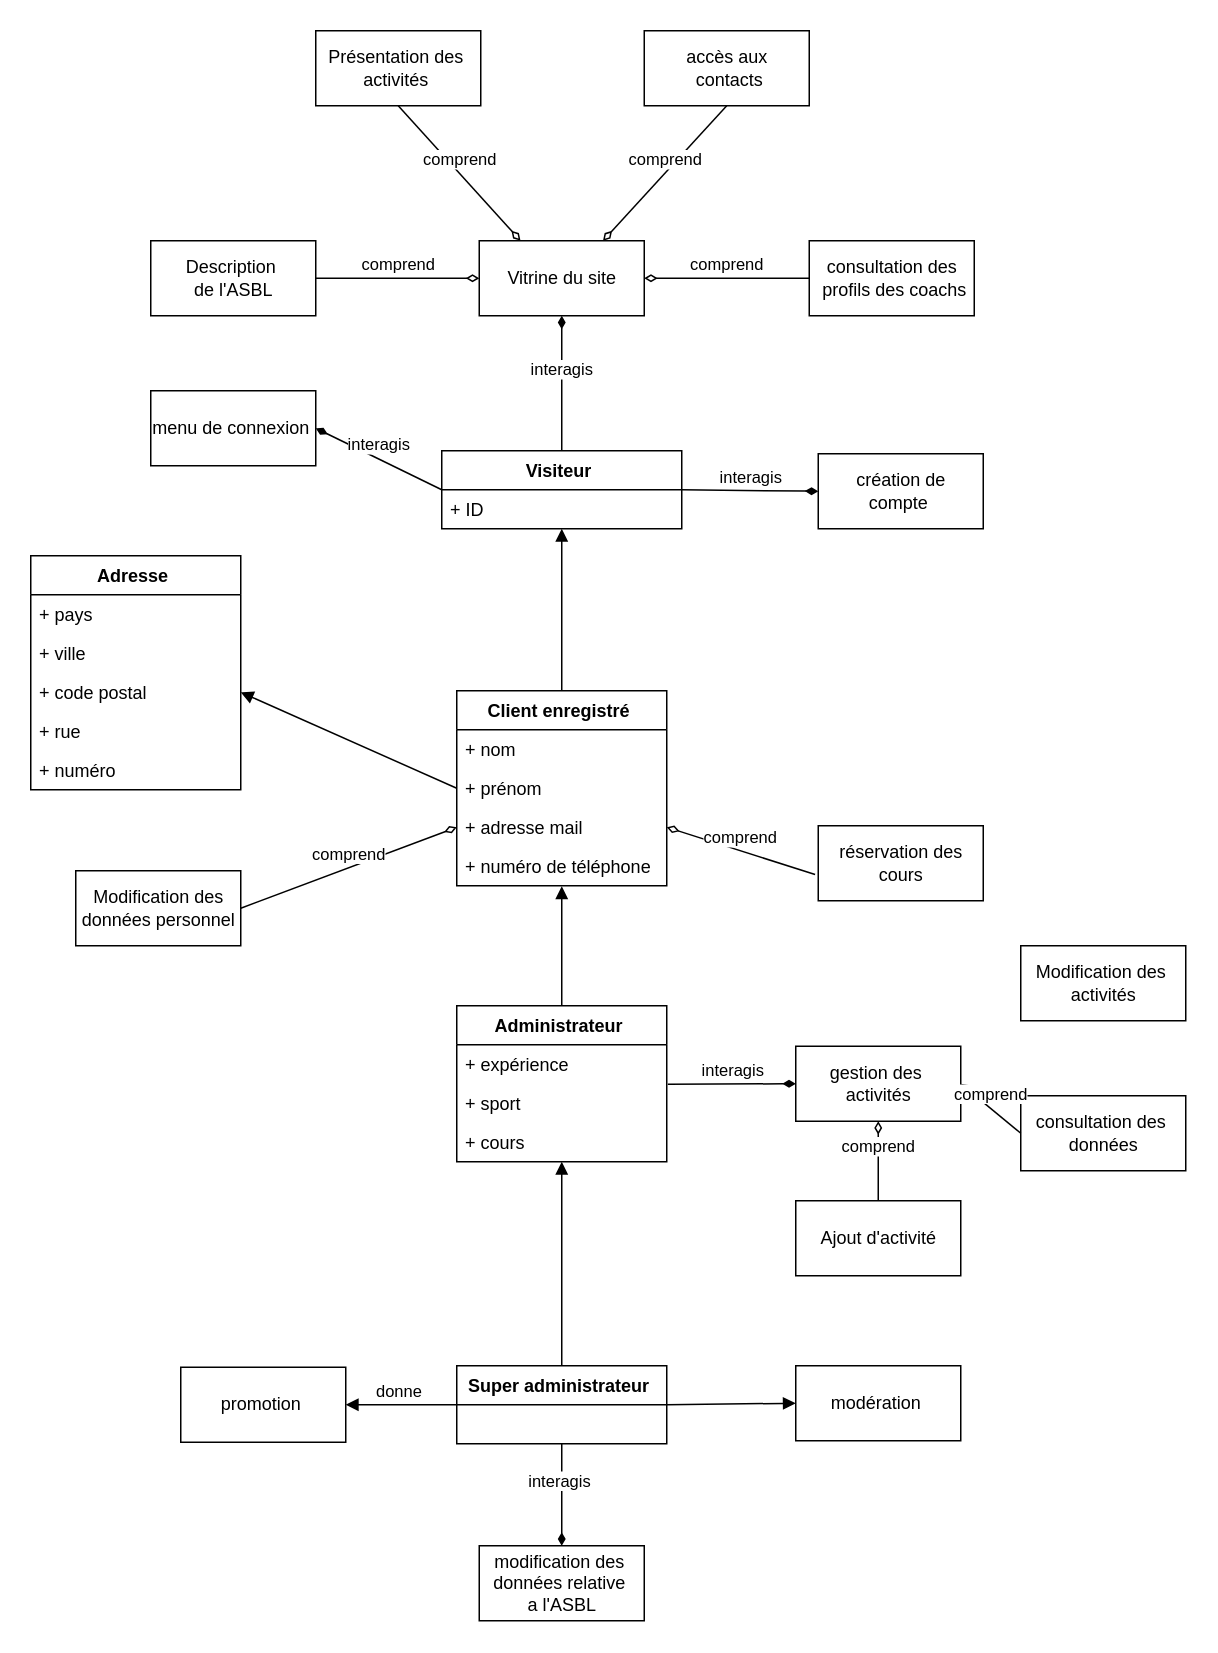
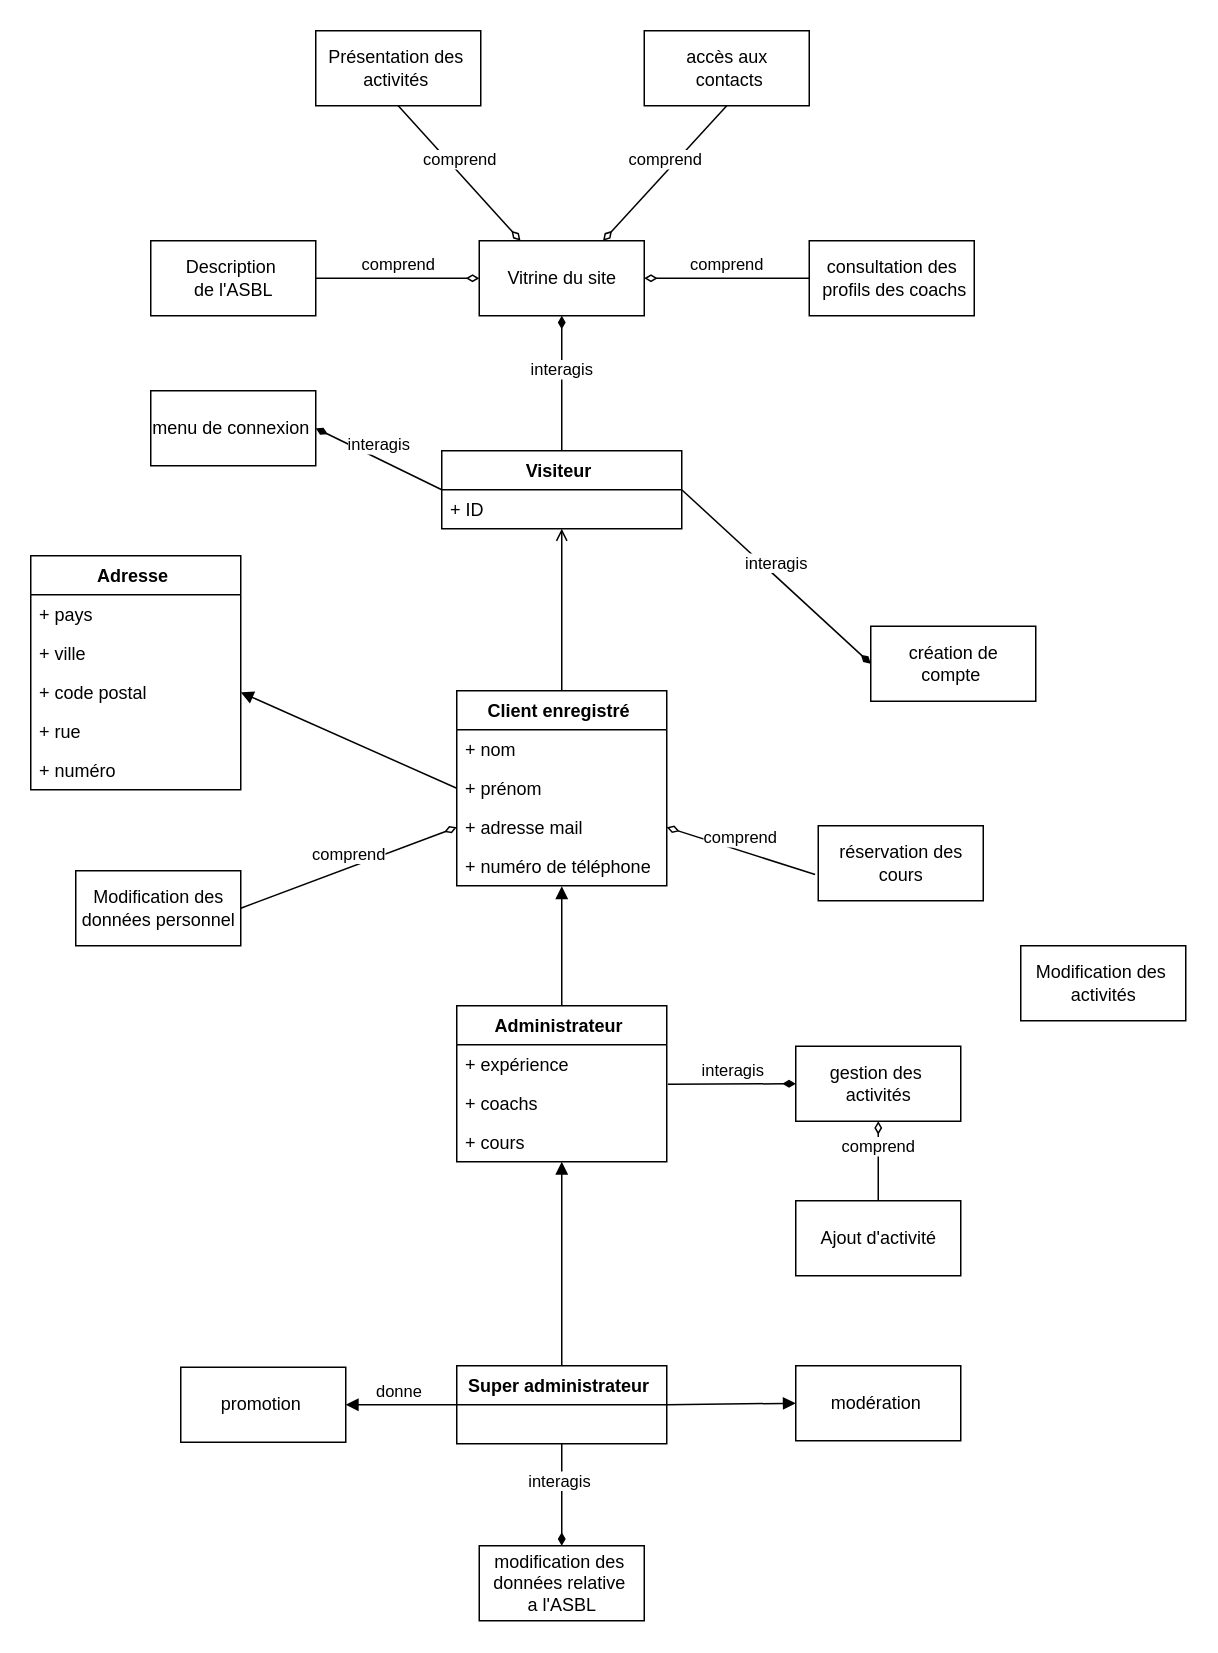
  <mxCell id="0" />
  <mxCell id="1" parent="0" />
  <mxCell id="2" value="Visiteur " style="swimlane;fontStyle=1;align=center;verticalAlign=top;childLayout=stackLayout;horizontal=1;startSize=26;horizontalStack=0;resizeParent=1;resizeParentMax=0;resizeLast=0;collapsible=1;marginBottom=0;" parent="1" vertex="1"><mxGeometry x="294" y="300" width="160" height="52" as="geometry" /></mxCell>
  <mxCell id="3" value="+ ID " style="text;strokeColor=none;fillColor=none;align=left;verticalAlign=top;spacingLeft=4;spacingRight=4;overflow=hidden;rotatable=0;points=[[0,0.5],[1,0.5]];portConstraint=eastwest;" parent="2" vertex="1"><mxGeometry y="26" width="160" height="26" as="geometry" /></mxCell>
  <mxCell id="4" value="Administrateur " style="swimlane;fontStyle=1;childLayout=stackLayout;horizontal=1;startSize=26;fillColor=none;horizontalStack=0;resizeParent=1;resizeParentMax=0;resizeLast=0;collapsible=1;marginBottom=0;" parent="1" vertex="1"><mxGeometry x="304" y="670" width="140" height="104" as="geometry" /></mxCell>
  <mxCell id="5" value="+ expérience" style="text;strokeColor=none;fillColor=none;align=left;verticalAlign=top;spacingLeft=4;spacingRight=4;overflow=hidden;rotatable=0;points=[[0,0.5],[1,0.5]];portConstraint=eastwest;" parent="4" vertex="1"><mxGeometry y="26" width="140" height="26" as="geometry" /></mxCell>
- <mxCell id="6" value="+ sport" style="text;strokeColor=none;fillColor=none;align=left;verticalAlign=top;spacingLeft=4;spacingRight=4;overflow=hidden;rotatable=0;points=[[0,0.5],[1,0.5]];portConstraint=eastwest;" parent="4" vertex="1"><mxGeometry y="52" width="140" height="26" as="geometry" /></mxCell>
+ <mxCell id="6" value="+ coachs" style="text;strokeColor=none;fillColor=none;align=left;verticalAlign=top;spacingLeft=4;spacingRight=4;overflow=hidden;rotatable=0;points=[[0,0.5],[1,0.5]];portConstraint=eastwest;" parent="4" vertex="1"><mxGeometry y="52" width="140" height="26" as="geometry" /></mxCell>
  <mxCell id="7" value="+ cours " style="text;strokeColor=none;fillColor=none;align=left;verticalAlign=top;spacingLeft=4;spacingRight=4;overflow=hidden;rotatable=0;points=[[0,0.5],[1,0.5]];portConstraint=eastwest;" parent="4" vertex="1"><mxGeometry y="78" width="140" height="26" as="geometry" /></mxCell>
  <mxCell id="8" value="Client enregistré " style="swimlane;fontStyle=1;childLayout=stackLayout;horizontal=1;startSize=26;fillColor=none;horizontalStack=0;resizeParent=1;resizeParentMax=0;resizeLast=0;collapsible=1;marginBottom=0;" parent="1" vertex="1"><mxGeometry x="304" y="460" width="140" height="130" as="geometry" /></mxCell>
  <mxCell id="9" value="+ nom  " style="text;strokeColor=none;fillColor=none;align=left;verticalAlign=top;spacingLeft=4;spacingRight=4;overflow=hidden;rotatable=0;points=[[0,0.5],[1,0.5]];portConstraint=eastwest;" parent="8" vertex="1"><mxGeometry y="26" width="140" height="26" as="geometry" /></mxCell>
  <mxCell id="10" value="+ prénom" style="text;strokeColor=none;fillColor=none;align=left;verticalAlign=top;spacingLeft=4;spacingRight=4;overflow=hidden;rotatable=0;points=[[0,0.5],[1,0.5]];portConstraint=eastwest;" parent="8" vertex="1"><mxGeometry y="52" width="140" height="26" as="geometry" /></mxCell>
  <mxCell id="11" value="+ adresse mail " style="text;strokeColor=none;fillColor=none;align=left;verticalAlign=top;spacingLeft=4;spacingRight=4;overflow=hidden;rotatable=0;points=[[0,0.5],[1,0.5]];portConstraint=eastwest;" parent="8" vertex="1"><mxGeometry y="78" width="140" height="26" as="geometry" /></mxCell>
  <mxCell id="12" value="+ numéro de téléphone " style="text;strokeColor=none;fillColor=none;align=left;verticalAlign=top;spacingLeft=4;spacingRight=4;overflow=hidden;rotatable=0;points=[[0,0.5],[1,0.5]];portConstraint=eastwest;" parent="8" vertex="1"><mxGeometry y="104" width="140" height="26" as="geometry" /></mxCell>
  <mxCell id="13" value="Super administrateur " style="swimlane;fontStyle=1;childLayout=stackLayout;horizontal=1;startSize=26;fillColor=none;horizontalStack=0;resizeParent=1;resizeParentMax=0;resizeLast=0;collapsible=1;marginBottom=0;" parent="1" vertex="1"><mxGeometry x="304" y="910" width="140" height="52" as="geometry" /></mxCell>
  <mxCell id="14" value="Adresse " style="swimlane;fontStyle=1;childLayout=stackLayout;horizontal=1;startSize=26;fillColor=none;horizontalStack=0;resizeParent=1;resizeParentMax=0;resizeLast=0;collapsible=1;marginBottom=0;" parent="1" vertex="1"><mxGeometry x="20" y="370" width="140" height="156" as="geometry" /></mxCell>
  <mxCell id="15" value="+ pays" style="text;strokeColor=none;fillColor=none;align=left;verticalAlign=top;spacingLeft=4;spacingRight=4;overflow=hidden;rotatable=0;points=[[0,0.5],[1,0.5]];portConstraint=eastwest;" parent="14" vertex="1"><mxGeometry y="26" width="140" height="26" as="geometry" /></mxCell>
  <mxCell id="16" value="+ ville " style="text;strokeColor=none;fillColor=none;align=left;verticalAlign=top;spacingLeft=4;spacingRight=4;overflow=hidden;rotatable=0;points=[[0,0.5],[1,0.5]];portConstraint=eastwest;" parent="14" vertex="1"><mxGeometry y="52" width="140" height="26" as="geometry" /></mxCell>
  <mxCell id="17" value="+ code postal " style="text;strokeColor=none;fillColor=none;align=left;verticalAlign=top;spacingLeft=4;spacingRight=4;overflow=hidden;rotatable=0;points=[[0,0.5],[1,0.5]];portConstraint=eastwest;" parent="14" vertex="1"><mxGeometry y="78" width="140" height="26" as="geometry" /></mxCell>
  <mxCell id="18" value="+ rue " style="text;strokeColor=none;fillColor=none;align=left;verticalAlign=top;spacingLeft=4;spacingRight=4;overflow=hidden;rotatable=0;points=[[0,0.5],[1,0.5]];portConstraint=eastwest;" parent="14" vertex="1"><mxGeometry y="104" width="140" height="26" as="geometry" /></mxCell>
  <mxCell id="19" value="+ numéro" style="text;strokeColor=none;fillColor=none;align=left;verticalAlign=top;spacingLeft=4;spacingRight=4;overflow=hidden;rotatable=0;points=[[0,0.5],[1,0.5]];portConstraint=eastwest;" parent="14" vertex="1"><mxGeometry y="130" width="140" height="26" as="geometry" /></mxCell>
  <mxCell id="20" value="" style="html=1;verticalAlign=bottom;endArrow=block;rounded=0;exitX=0.5;exitY=0;exitDx=0;exitDy=0;entryX=0.5;entryY=1;entryDx=0;entryDy=0;" parent="1" source="13" target="4" edge="1"><mxGeometry width="80" relative="1" as="geometry"><mxPoint x="320" y="640" as="sourcePoint" /><mxPoint x="400" y="640" as="targetPoint" /></mxGeometry></mxCell>
  <mxCell id="21" value="" style="html=1;verticalAlign=bottom;endArrow=block;rounded=0;exitX=0.5;exitY=0;exitDx=0;exitDy=0;entryX=0.5;entryY=1.013;entryDx=0;entryDy=0;entryPerimeter=0;" parent="1" source="4" target="12" edge="1"><mxGeometry width="80" relative="1" as="geometry"><mxPoint x="320" y="640" as="sourcePoint" /><mxPoint x="330" y="640" as="targetPoint" /></mxGeometry></mxCell>
  <mxCell id="22" value="" style="html=1;verticalAlign=bottom;endArrow=block;rounded=0;exitX=0;exitY=0.5;exitDx=0;exitDy=0;entryX=1;entryY=0.5;entryDx=0;entryDy=0;" parent="1" source="10" target="17" edge="1"><mxGeometry width="80" relative="1" as="geometry"><mxPoint x="320" y="640" as="sourcePoint" /><mxPoint x="400" y="640" as="targetPoint" /></mxGeometry></mxCell>
- <mxCell id="23" value="" style="html=1;verticalAlign=bottom;endArrow=block;rounded=0;exitX=0.5;exitY=0;exitDx=0;exitDy=0;entryX=0.5;entryY=1;entryDx=0;entryDy=0;" parent="1" source="8" target="2" edge="1"><mxGeometry width="80" relative="1" as="geometry"><mxPoint x="320" y="640" as="sourcePoint" /><mxPoint x="140" y="660" as="targetPoint" /></mxGeometry></mxCell>
+ <mxCell id="23" value="" style="html=1;verticalAlign=bottom;endArrow=open;rounded=0;exitX=0.5;exitY=0;exitDx=0;exitDy=0;entryX=0.5;entryY=1;entryDx=0;entryDy=0;" parent="1" source="8" target="2" edge="1"><mxGeometry width="80" relative="1" as="geometry"><mxPoint x="320" y="640" as="sourcePoint" /><mxPoint x="140" y="660" as="targetPoint" /></mxGeometry></mxCell>
  <mxCell id="24" value="Modification des&lt;br&gt;données personnel" style="html=1;" parent="1" vertex="1"><mxGeometry x="50" y="580" width="110" height="50" as="geometry" /></mxCell>
  <mxCell id="25" value="Vitrine du site" style="html=1;" parent="1" vertex="1"><mxGeometry x="319" y="160" width="110" height="50" as="geometry" /></mxCell>
  <mxCell id="26" value="Modification des&amp;nbsp;&lt;br&gt;activités" style="html=1;" parent="1" vertex="1"><mxGeometry x="680" y="630" width="110" height="50" as="geometry" /></mxCell>
  <mxCell id="27" value="interagis" style="html=1;verticalAlign=bottom;endArrow=diamondThin;rounded=0;exitX=0.5;exitY=0;exitDx=0;exitDy=0;entryX=0.5;entryY=1;entryDx=0;entryDy=0;endFill=1;" parent="1" source="2" target="25" edge="1"><mxGeometry width="80" relative="1" as="geometry"><mxPoint x="430" y="310" as="sourcePoint" /><mxPoint x="510" y="310" as="targetPoint" /></mxGeometry></mxCell>
  <mxCell id="28" value="Présentation des&amp;nbsp;&lt;br&gt;activités&amp;nbsp;" style="html=1;" parent="1" vertex="1"><mxGeometry x="210" y="20" width="110" height="50" as="geometry" /></mxCell>
  <mxCell id="29" value="Description&amp;nbsp;&lt;br&gt;de l'ASBL" style="html=1;" parent="1" vertex="1"><mxGeometry x="100" y="160" width="110" height="50" as="geometry" /></mxCell>
  <mxCell id="30" value="accès aux&lt;br&gt;&amp;nbsp;contacts" style="html=1;" parent="1" vertex="1"><mxGeometry x="429" y="20" width="110" height="50" as="geometry" /></mxCell>
  <mxCell id="31" value="comprend" style="html=1;verticalAlign=bottom;endArrow=diamondThin;rounded=0;entryX=0.75;entryY=0;entryDx=0;entryDy=0;endFill=0;exitX=0.5;exitY=1;exitDx=0;exitDy=0;" parent="1" source="30" target="25" edge="1"><mxGeometry width="80" relative="1" as="geometry"><mxPoint x="400" y="70" as="sourcePoint" /><mxPoint x="510" y="290" as="targetPoint" /></mxGeometry></mxCell>
  <mxCell id="32" value="comprend" style="html=1;verticalAlign=bottom;endArrow=diamondThin;rounded=0;exitX=0.5;exitY=1;exitDx=0;exitDy=0;endFill=0;entryX=0.25;entryY=0;entryDx=0;entryDy=0;" parent="1" source="28" target="25" edge="1"><mxGeometry width="80" relative="1" as="geometry"><mxPoint x="430" y="290" as="sourcePoint" /><mxPoint x="260" y="110" as="targetPoint" /></mxGeometry></mxCell>
  <mxCell id="33" value="comprend" style="html=1;verticalAlign=bottom;endArrow=diamondThin;rounded=0;exitX=1;exitY=0.5;exitDx=0;exitDy=0;endFill=0;entryX=0;entryY=0.5;entryDx=0;entryDy=0;" parent="1" source="29" target="25" edge="1"><mxGeometry width="80" relative="1" as="geometry"><mxPoint x="430" y="290" as="sourcePoint" /><mxPoint x="250" y="230" as="targetPoint" /></mxGeometry></mxCell>
- <mxCell id="34" value="création de &lt;br&gt;compte&amp;nbsp;" style="html=1;" parent="1" vertex="1"><mxGeometry x="545" y="302" width="110" height="50" as="geometry" /></mxCell>
+ <mxCell id="34" value="création de &lt;br&gt;compte&amp;nbsp;" style="html=1;" parent="1" vertex="1"><mxGeometry x="580" y="417" width="110" height="50" as="geometry" /></mxCell>
  <mxCell id="35" value="interagis" style="html=1;verticalAlign=bottom;endArrow=diamondThin;rounded=0;exitX=1;exitY=0.5;exitDx=0;exitDy=0;entryX=0;entryY=0.5;entryDx=0;entryDy=0;endFill=1;" parent="1" source="2" target="34" edge="1"><mxGeometry width="80" relative="1" as="geometry"><mxPoint x="430" y="290" as="sourcePoint" /><mxPoint x="510" y="326" as="targetPoint" /></mxGeometry></mxCell>
  <mxCell id="36" value="comprend" style="html=1;verticalAlign=bottom;endArrow=diamondThin;rounded=0;exitX=1;exitY=0.5;exitDx=0;exitDy=0;endFill=0;entryX=0;entryY=0.5;entryDx=0;entryDy=0;" parent="1" source="24" target="11" edge="1"><mxGeometry width="80" relative="1" as="geometry"><mxPoint x="430" y="570" as="sourcePoint" /><mxPoint x="240" y="630" as="targetPoint" /></mxGeometry></mxCell>
  <mxCell id="37" value="réservation des&lt;br&gt;cours" style="html=1;" parent="1" vertex="1"><mxGeometry x="545" y="550" width="110" height="50" as="geometry" /></mxCell>
  <mxCell id="38" value="comprend" style="html=1;verticalAlign=bottom;endArrow=diamondThin;rounded=0;exitX=-0.019;exitY=0.651;exitDx=0;exitDy=0;endFill=0;exitPerimeter=0;entryX=1;entryY=0.5;entryDx=0;entryDy=0;" parent="1" source="37" target="11" edge="1"><mxGeometry width="80" relative="1" as="geometry"><mxPoint x="470" y="570" as="sourcePoint" /><mxPoint x="510" y="500" as="targetPoint" /></mxGeometry></mxCell>
  <mxCell id="39" value="Ajout d'activité" style="html=1;" parent="1" vertex="1"><mxGeometry x="530" y="800" width="110" height="50" as="geometry" /></mxCell>
  <mxCell id="40" value="comprend" style="html=1;verticalAlign=bottom;endArrow=diamondThin;rounded=0;exitX=0.5;exitY=0;exitDx=0;exitDy=0;endFill=0;entryX=0.5;entryY=1;entryDx=0;entryDy=0;" parent="1" source="39" target="47" edge="1"><mxGeometry width="80" relative="1" as="geometry"><mxPoint x="620" y="770" as="sourcePoint" /><mxPoint x="540" y="770" as="targetPoint" /></mxGeometry></mxCell>
  <mxCell id="41" value="modération&amp;nbsp;" style="html=1;" parent="1" vertex="1"><mxGeometry x="530" y="910" width="110" height="50" as="geometry" /></mxCell>
  <mxCell id="42" value="" style="html=1;verticalAlign=bottom;endArrow=block;rounded=0;exitX=1;exitY=0.5;exitDx=0;exitDy=0;entryX=0;entryY=0.5;entryDx=0;entryDy=0;" parent="1" source="13" target="41" edge="1"><mxGeometry width="80" relative="1" as="geometry"><mxPoint x="430" y="920" as="sourcePoint" /><mxPoint x="510" y="920" as="targetPoint" /></mxGeometry></mxCell>
  <mxCell id="43" value="consultation des&lt;br&gt;&amp;nbsp;profils des coachs" style="html=1;" vertex="1" parent="1"><mxGeometry x="539" y="160" width="110" height="50" as="geometry" /></mxCell>
  <mxCell id="44" value="comprend" style="html=1;verticalAlign=bottom;endArrow=diamondThin;rounded=0;exitX=0;exitY=0.5;exitDx=0;exitDy=0;endFill=0;entryX=1;entryY=0.5;entryDx=0;entryDy=0;" edge="1" parent="1" source="43" target="25"><mxGeometry width="80" relative="1" as="geometry"><mxPoint x="410" y="280" as="sourcePoint" /><mxPoint x="470" y="230" as="targetPoint" /></mxGeometry></mxCell>
  <mxCell id="45" value="menu de connexion&amp;nbsp;" style="html=1;" vertex="1" parent="1"><mxGeometry x="100" y="260" width="110" height="50" as="geometry" /></mxCell>
  <mxCell id="46" value="interagis" style="html=1;verticalAlign=bottom;endArrow=diamondThin;rounded=0;exitX=0;exitY=0.5;exitDx=0;exitDy=0;entryX=1;entryY=0.5;entryDx=0;entryDy=0;endFill=1;" edge="1" parent="1" source="2" target="45"><mxGeometry width="80" relative="1" as="geometry"><mxPoint x="410" y="280" as="sourcePoint" /><mxPoint x="240" y="240" as="targetPoint" /></mxGeometry></mxCell>
  <mxCell id="47" value="gestion des&amp;nbsp;&lt;br&gt;activités" style="html=1;" vertex="1" parent="1"><mxGeometry x="530" y="697" width="110" height="50" as="geometry" /></mxCell>
  <mxCell id="48" value="interagis" style="html=1;verticalAlign=bottom;endArrow=diamondThin;rounded=0;exitX=1.005;exitY=1.013;exitDx=0;exitDy=0;entryX=0;entryY=0.5;entryDx=0;entryDy=0;exitPerimeter=0;endFill=1;" edge="1" parent="1" source="5" target="47"><mxGeometry width="80" relative="1" as="geometry"><mxPoint x="450" y="700" as="sourcePoint" /><mxPoint x="530" y="700" as="targetPoint" /></mxGeometry></mxCell>
- <mxCell id="49" value="consultation des&amp;nbsp;&lt;br&gt;données" style="html=1;" vertex="1" parent="1"><mxGeometry x="680" y="730" width="110" height="50" as="geometry" /></mxCell>
- <mxCell id="50" value="comprend" style="html=1;verticalAlign=bottom;endArrow=diamondThin;rounded=0;exitX=0;exitY=0.5;exitDx=0;exitDy=0;endFill=0;entryX=1;entryY=0.5;entryDx=0;entryDy=0;" edge="1" parent="1" source="49" target="47"><mxGeometry width="80" relative="1" as="geometry"><mxPoint x="610" y="766" as="sourcePoint" /><mxPoint x="660" y="780" as="targetPoint" /></mxGeometry></mxCell>
  <mxCell id="51" value="modification des&amp;nbsp;&lt;br&gt;données relative&amp;nbsp;&lt;br&gt;a l'ASBL" style="html=1;" vertex="1" parent="1"><mxGeometry x="319" y="1030" width="110" height="50" as="geometry" /></mxCell>
  <mxCell id="52" value="interagis&amp;nbsp;" style="html=1;verticalAlign=bottom;endArrow=diamondThin;rounded=0;exitX=0.5;exitY=1;exitDx=0;exitDy=0;entryX=0.5;entryY=0;entryDx=0;entryDy=0;endFill=1;" edge="1" parent="1" source="13" target="51"><mxGeometry width="80" relative="1" as="geometry"><mxPoint x="450" y="810" as="sourcePoint" /><mxPoint x="530" y="810" as="targetPoint" /></mxGeometry></mxCell>
  <mxCell id="53" value="promotion&amp;nbsp;" style="html=1;" vertex="1" parent="1"><mxGeometry x="120" y="911" width="110" height="50" as="geometry" /></mxCell>
  <mxCell id="54" value="donne&amp;nbsp;" style="html=1;verticalAlign=bottom;endArrow=block;rounded=0;exitX=0;exitY=0.5;exitDx=0;exitDy=0;entryX=1;entryY=0.5;entryDx=0;entryDy=0;" edge="1" parent="1" source="13" target="53"><mxGeometry width="80" relative="1" as="geometry"><mxPoint x="450" y="810" as="sourcePoint" /><mxPoint x="530" y="810" as="targetPoint" /></mxGeometry></mxCell>
